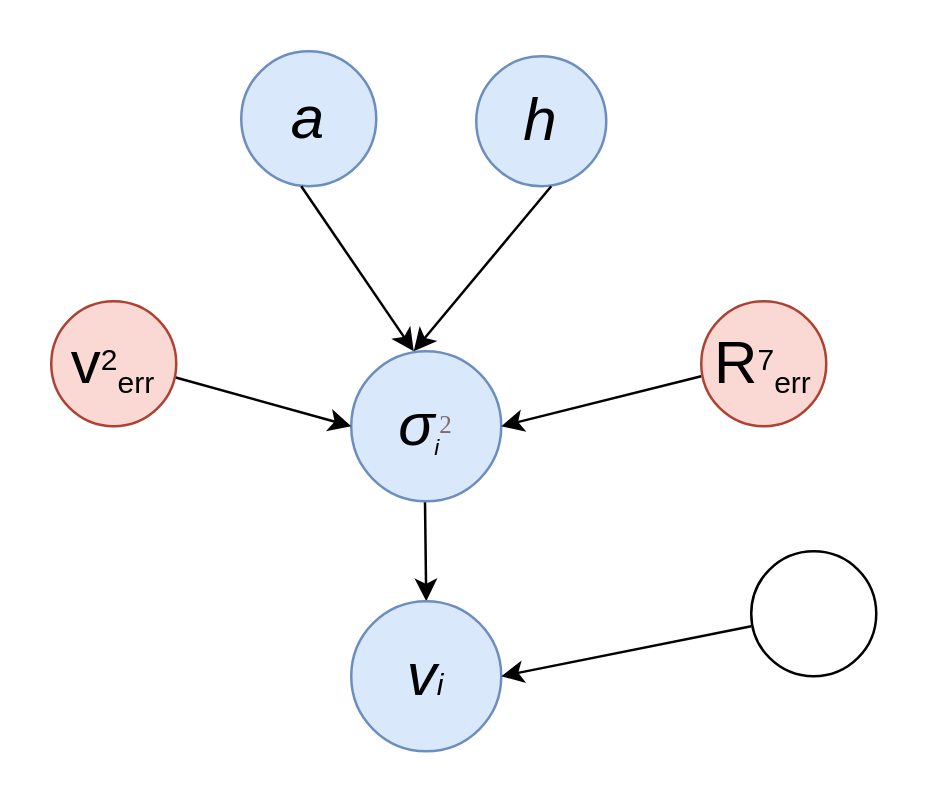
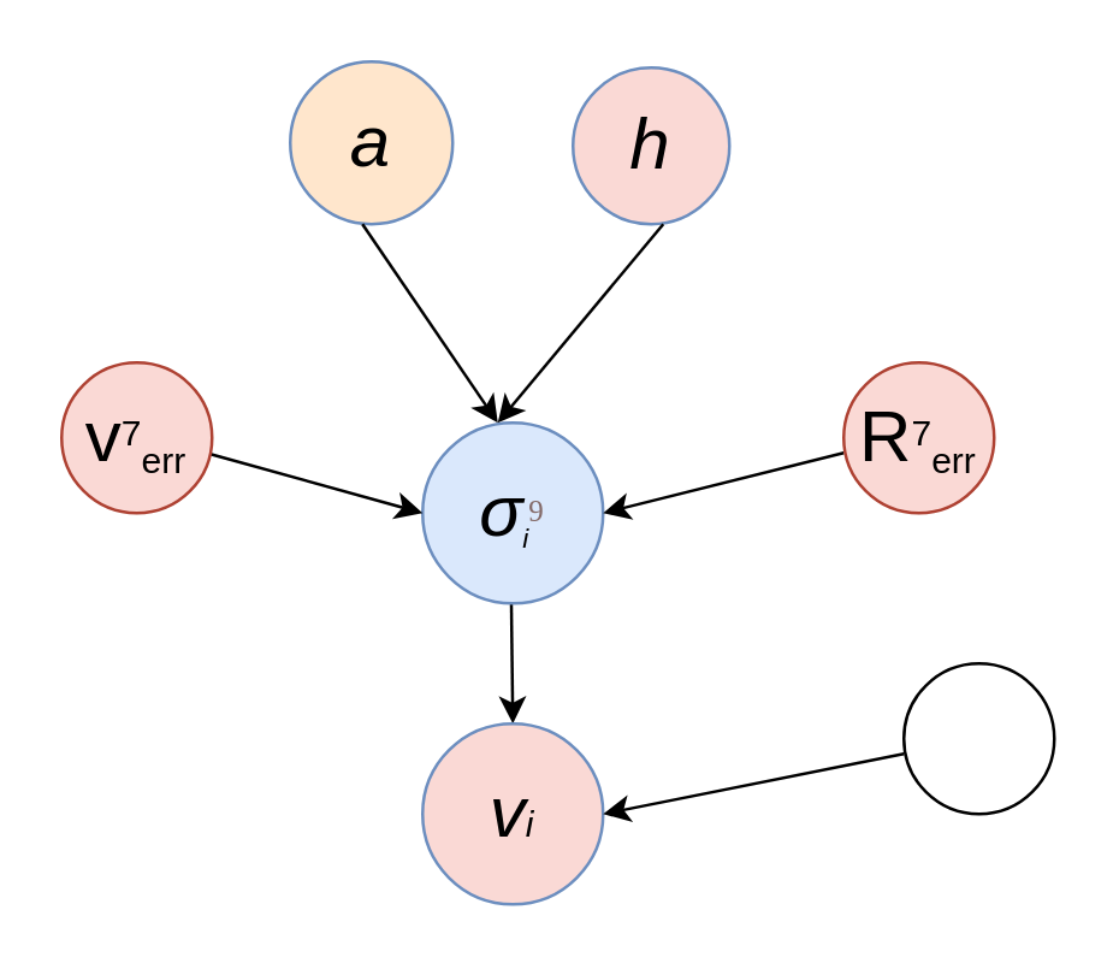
  <mxCell id="0" />
  <mxCell id="1" parent="0" />
- <mxCell id="2" value="&lt;font style=&quot;font-size: 24px;&quot;&gt;&lt;i&gt;a&lt;/i&gt;&lt;/font&gt;" style="ellipse;whiteSpace=wrap;html=1;aspect=fixed;fillColor=#dae8fc;strokeColor=#6c8ebf;" vertex="1" parent="1"><mxGeometry x="96" y="20" width="54" height="54" as="geometry" /></mxCell>
- <mxCell id="3" value="&lt;font style=&quot;font-size: 24px;&quot;&gt;&lt;i&gt;h&lt;/i&gt;&lt;/font&gt;" style="ellipse;whiteSpace=wrap;html=1;aspect=fixed;fillColor=#dae8fc;strokeColor=#6c8ebf;" vertex="1" parent="1"><mxGeometry x="190" y="22" width="52" height="52" as="geometry" /></mxCell>
+ <mxCell id="2" value="&lt;font style=&quot;font-size: 24px;&quot;&gt;&lt;i&gt;a&lt;/i&gt;&lt;/font&gt;" style="ellipse;whiteSpace=wrap;html=1;aspect=fixed;fillColor=#ffe6cc;strokeColor=#6c8ebf;" vertex="1" parent="1"><mxGeometry x="96" y="20" width="54" height="54" as="geometry" /></mxCell>
+ <mxCell id="3" value="&lt;font style=&quot;font-size: 24px;&quot;&gt;&lt;i&gt;h&lt;/i&gt;&lt;/font&gt;" style="ellipse;whiteSpace=wrap;html=1;aspect=fixed;fillColor=#fad9d5;strokeColor=#6c8ebf;" vertex="1" parent="1"><mxGeometry x="190" y="22" width="52" height="52" as="geometry" /></mxCell>
  <mxCell id="4" value="" style="endArrow=classic;html=1;rounded=0;entryX=0.5;entryY=0;entryDx=0;entryDy=0;" edge="1" parent="1"><mxGeometry width="50" height="50" relative="1" as="geometry"><mxPoint x="120" y="74" as="sourcePoint" /><mxPoint x="165" y="140" as="targetPoint" /></mxGeometry></mxCell>
  <mxCell id="5" value="" style="endArrow=classic;html=1;rounded=0;entryX=0.5;entryY=0;entryDx=0;entryDy=0;" edge="1" parent="1"><mxGeometry width="50" height="50" relative="1" as="geometry"><mxPoint x="220" y="74" as="sourcePoint" /><mxPoint x="165" y="140" as="targetPoint" /></mxGeometry></mxCell>
  <mxCell id="6" value="" style="endArrow=classic;html=1;rounded=0;" edge="1" parent="1"><mxGeometry width="50" height="50" relative="1" as="geometry"><mxPoint x="169.5" y="200" as="sourcePoint" /><mxPoint x="170" y="240" as="targetPoint" /></mxGeometry></mxCell>
- <mxCell id="7" value="&lt;i&gt;&lt;font&gt;&lt;span style=&quot;font-size: 24px;&quot;&gt;v&lt;/span&gt;&lt;/font&gt;i&lt;/i&gt;" style="ellipse;whiteSpace=wrap;html=1;aspect=fixed;fillColor=#dae8fc;strokeColor=#6c8ebf;" vertex="1" parent="1"><mxGeometry x="140" y="240" width="60" height="60" as="geometry" /></mxCell>
- <mxCell id="8" value="&lt;font style=&quot;&quot;&gt;&lt;span style=&quot;font-style: italic; font-size: 24px;&quot;&gt;σ&lt;/span&gt;&lt;sub style=&quot;&quot;&gt;&lt;font style=&quot;font-size: 9px;&quot;&gt;&lt;i&gt;i&lt;/i&gt;&lt;/font&gt;&lt;/sub&gt;&lt;font style=&quot;border-color: var(--border-color); font-size: 12px;&quot; face=&quot;Cambria Math&quot; color=&quot;#836967&quot;&gt;&lt;sup style=&quot;border-color: var(--border-color);&quot;&gt;2&lt;/sup&gt;&lt;/font&gt;&lt;/font&gt;" style="ellipse;whiteSpace=wrap;html=1;aspect=fixed;fillColor=#dae8fc;strokeColor=#6c8ebf;" vertex="1" parent="1"><mxGeometry x="140" y="140" width="60" height="60" as="geometry" /></mxCell>
+ <mxCell id="7" value="&lt;i&gt;&lt;font&gt;&lt;span style=&quot;font-size: 24px;&quot;&gt;v&lt;/span&gt;&lt;/font&gt;i&lt;/i&gt;" style="ellipse;whiteSpace=wrap;html=1;aspect=fixed;fillColor=#fad9d5;strokeColor=#6c8ebf;" vertex="1" parent="1"><mxGeometry x="140" y="240" width="60" height="60" as="geometry" /></mxCell>
+ <mxCell id="8" value="&lt;font style=&quot;&quot;&gt;&lt;span style=&quot;font-style: italic; font-size: 24px;&quot;&gt;σ&lt;/span&gt;&lt;sub style=&quot;&quot;&gt;&lt;font style=&quot;font-size: 9px;&quot;&gt;&lt;i&gt;i&lt;/i&gt;&lt;/font&gt;&lt;/sub&gt;&lt;font style=&quot;border-color: var(--border-color); font-size: 12px;&quot; face=&quot;Cambria Math&quot; color=&quot;#836967&quot;&gt;&lt;sup style=&quot;border-color: var(--border-color);&quot;&gt;9&lt;/sup&gt;&lt;/font&gt;&lt;/font&gt;" style="ellipse;whiteSpace=wrap;html=1;aspect=fixed;fillColor=#dae8fc;strokeColor=#6c8ebf;" vertex="1" parent="1"><mxGeometry x="140" y="140" width="60" height="60" as="geometry" /></mxCell>
  <mxCell id="9" value="" style="endArrow=classic;html=1;rounded=0;" edge="1" parent="1"><mxGeometry width="50" height="50" relative="1" as="geometry"><mxPoint x="280" y="150" as="sourcePoint" /><mxPoint x="200" y="170" as="targetPoint" /></mxGeometry></mxCell>
  <mxCell id="10" value="" style="endArrow=classic;html=1;rounded=0;" edge="1" parent="1"><mxGeometry width="50" height="50" relative="1" as="geometry"><mxPoint x="68" y="150" as="sourcePoint" /><mxPoint x="140" y="170" as="targetPoint" /></mxGeometry></mxCell>
  <mxCell id="11" value="&lt;font style=&quot;&quot;&gt;&lt;span style=&quot;font-size: 24px;&quot;&gt;R&lt;/span&gt;&lt;sup style=&quot;&quot;&gt;&lt;font style=&quot;font-size: 12px;&quot;&gt;7&lt;/font&gt;&lt;/sup&gt;&lt;sub style=&quot;&quot;&gt;&lt;font style=&quot;font-size: 12px;&quot;&gt;err&lt;/font&gt;&lt;/sub&gt;&lt;/font&gt;" style="ellipse;whiteSpace=wrap;html=1;aspect=fixed;fillColor=#fad9d5;strokeColor=#ae4132;" vertex="1" parent="1"><mxGeometry x="280" y="120" width="50" height="50" as="geometry" /></mxCell>
- <mxCell id="12" value="&lt;font style=&quot;&quot;&gt;&lt;span style=&quot;font-size: 24px;&quot;&gt;v&lt;/span&gt;&lt;sup style=&quot;&quot;&gt;&lt;font style=&quot;font-size: 12px;&quot;&gt;2&lt;/font&gt;&lt;/sup&gt;&lt;sub style=&quot;&quot;&gt;&lt;font style=&quot;font-size: 12px;&quot;&gt;err&lt;/font&gt;&lt;/sub&gt;&lt;/font&gt;" style="ellipse;whiteSpace=wrap;html=1;aspect=fixed;fillColor=#fad9d5;strokeColor=#ae4132;" vertex="1" parent="1"><mxGeometry x="20" y="120" width="50" height="50" as="geometry" /></mxCell>
+ <mxCell id="12" value="&lt;font style=&quot;&quot;&gt;&lt;span style=&quot;font-size: 24px;&quot;&gt;v&lt;/span&gt;&lt;sup style=&quot;&quot;&gt;&lt;font style=&quot;font-size: 12px;&quot;&gt;7&lt;/font&gt;&lt;/sup&gt;&lt;sub style=&quot;&quot;&gt;&lt;font style=&quot;font-size: 12px;&quot;&gt;err&lt;/font&gt;&lt;/sub&gt;&lt;/font&gt;" style="ellipse;whiteSpace=wrap;html=1;aspect=fixed;fillColor=#fad9d5;strokeColor=#ae4132;" vertex="1" parent="1"><mxGeometry x="20" y="120" width="50" height="50" as="geometry" /></mxCell>
  <mxCell id="13" value="" style="endArrow=classic;html=1;rounded=0;" edge="1" parent="1"><mxGeometry width="50" height="50" relative="1" as="geometry"><mxPoint x="300" y="250" as="sourcePoint" /><mxPoint x="200" y="270" as="targetPoint" /></mxGeometry></mxCell>
  <mxCell id="14" value="" style="ellipse;whiteSpace=wrap;html=1;aspect=fixed;" vertex="1" parent="1"><mxGeometry x="300" y="220" width="50" height="50" as="geometry" /></mxCell>
